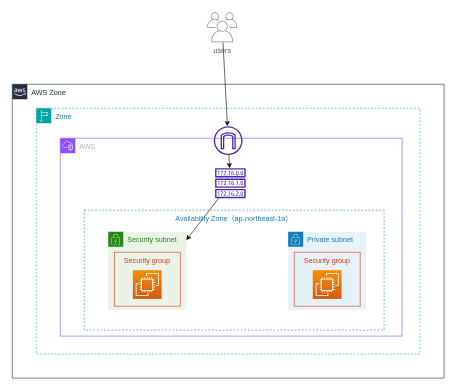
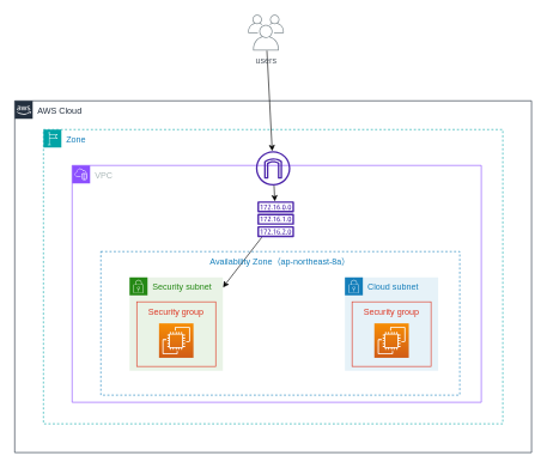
  <mxCell id="0" />
  <mxCell id="1" parent="0" />
- <mxCell id="2" value="AWS Zone" style="points=[[0,0],[0.25,0],[0.5,0],[0.75,0],[1,0],[1,0.25],[1,0.5],[1,0.75],[1,1],[0.75,1],[0.5,1],[0.25,1],[0,1],[0,0.75],[0,0.5],[0,0.25]];outlineConnect=0;gradientColor=none;html=1;whiteSpace=wrap;fontSize=12;fontStyle=0;container=1;pointerEvents=0;collapsible=0;recursiveResize=0;shape=mxgraph.aws4.group;grIcon=mxgraph.aws4.group_aws_cloud_alt;strokeColor=#232F3E;fillColor=none;verticalAlign=top;align=left;spacingLeft=30;fontColor=#232F3E;dashed=0;" parent="1" vertex="1"><mxGeometry x="20" y="140" width="720" height="490" as="geometry" /></mxCell>
+ <mxCell id="2" value="AWS Cloud" style="points=[[0,0],[0.25,0],[0.5,0],[0.75,0],[1,0],[1,0.25],[1,0.5],[1,0.75],[1,1],[0.75,1],[0.5,1],[0.25,1],[0,1],[0,0.75],[0,0.5],[0,0.25]];outlineConnect=0;gradientColor=none;html=1;whiteSpace=wrap;fontSize=12;fontStyle=0;container=1;pointerEvents=0;collapsible=0;recursiveResize=0;shape=mxgraph.aws4.group;grIcon=mxgraph.aws4.group_aws_cloud_alt;strokeColor=#232F3E;fillColor=none;verticalAlign=top;align=left;spacingLeft=30;fontColor=#232F3E;dashed=0;" parent="1" vertex="1"><mxGeometry x="20" y="140" width="720" height="490" as="geometry" /></mxCell>
  <mxCell id="3" value="Zone" style="points=[[0,0],[0.25,0],[0.5,0],[0.75,0],[1,0],[1,0.25],[1,0.5],[1,0.75],[1,1],[0.75,1],[0.5,1],[0.25,1],[0,1],[0,0.75],[0,0.5],[0,0.25]];outlineConnect=0;gradientColor=none;html=1;whiteSpace=wrap;fontSize=12;fontStyle=0;container=1;pointerEvents=0;collapsible=0;recursiveResize=0;shape=mxgraph.aws4.group;grIcon=mxgraph.aws4.group_region;strokeColor=#00A4A6;fillColor=none;verticalAlign=top;align=left;spacingLeft=30;fontColor=#147EBA;dashed=1;" parent="2" vertex="1"><mxGeometry x="40" y="40" width="640" height="410" as="geometry" /></mxCell>
- <mxCell id="4" value="AWS" style="points=[[0,0],[0.25,0],[0.5,0],[0.75,0],[1,0],[1,0.25],[1,0.5],[1,0.75],[1,1],[0.75,1],[0.5,1],[0.25,1],[0,1],[0,0.75],[0,0.5],[0,0.25]];outlineConnect=0;gradientColor=none;html=1;whiteSpace=wrap;fontSize=12;fontStyle=0;container=1;pointerEvents=0;collapsible=0;recursiveResize=0;shape=mxgraph.aws4.group;grIcon=mxgraph.aws4.group_vpc2;strokeColor=#8C4FFF;fillColor=none;verticalAlign=top;align=left;spacingLeft=30;fontColor=#AAB7B8;dashed=0;" parent="3" vertex="1"><mxGeometry x="40" y="50" width="570" height="330" as="geometry" /></mxCell>
+ <mxCell id="4" value="VPC" style="points=[[0,0],[0.25,0],[0.5,0],[0.75,0],[1,0],[1,0.25],[1,0.5],[1,0.75],[1,1],[0.75,1],[0.5,1],[0.25,1],[0,1],[0,0.75],[0,0.5],[0,0.25]];outlineConnect=0;gradientColor=none;html=1;whiteSpace=wrap;fontSize=12;fontStyle=0;container=1;pointerEvents=0;collapsible=0;recursiveResize=0;shape=mxgraph.aws4.group;grIcon=mxgraph.aws4.group_vpc2;strokeColor=#8C4FFF;fillColor=none;verticalAlign=top;align=left;spacingLeft=30;fontColor=#AAB7B8;dashed=0;" parent="3" vertex="1"><mxGeometry x="40" y="50" width="570" height="330" as="geometry" /></mxCell>
  <mxCell id="5" style="edgeStyle=none;html=1;entryX=0.34;entryY=0.25;entryDx=0;entryDy=0;entryPerimeter=0;" parent="4" source="6" target="9" edge="1"><mxGeometry relative="1" as="geometry" /></mxCell>
  <mxCell id="6" value="" style="sketch=0;outlineConnect=0;fontColor=#232F3E;gradientColor=none;fillColor=#4D27AA;strokeColor=none;dashed=0;verticalLabelPosition=bottom;verticalAlign=top;align=center;html=1;fontSize=12;fontStyle=0;aspect=fixed;pointerEvents=1;shape=mxgraph.aws4.route_table;" parent="4" vertex="1"><mxGeometry x="258" y="50" width="51.31" height="50" as="geometry" /></mxCell>
  <mxCell id="7" value="Security subnet" style="points=[[0,0],[0.25,0],[0.5,0],[0.75,0],[1,0],[1,0.25],[1,0.5],[1,0.75],[1,1],[0.75,1],[0.5,1],[0.25,1],[0,1],[0,0.75],[0,0.5],[0,0.25]];outlineConnect=0;gradientColor=none;html=1;whiteSpace=wrap;fontSize=12;fontStyle=0;container=1;pointerEvents=0;collapsible=0;recursiveResize=0;shape=mxgraph.aws4.group;grIcon=mxgraph.aws4.group_security_group;grStroke=0;strokeColor=#248814;fillColor=#E9F3E6;verticalAlign=top;align=left;spacingLeft=30;fontColor=#248814;dashed=0;" parent="4" vertex="1"><mxGeometry x="80" y="156" width="130" height="130" as="geometry" /></mxCell>
- <mxCell id="8" value="Private subnet" style="points=[[0,0],[0.25,0],[0.5,0],[0.75,0],[1,0],[1,0.25],[1,0.5],[1,0.75],[1,1],[0.75,1],[0.5,1],[0.25,1],[0,1],[0,0.75],[0,0.5],[0,0.25]];outlineConnect=0;gradientColor=none;html=1;whiteSpace=wrap;fontSize=12;fontStyle=0;container=1;pointerEvents=0;collapsible=0;recursiveResize=0;shape=mxgraph.aws4.group;grIcon=mxgraph.aws4.group_security_group;grStroke=0;strokeColor=#147EBA;fillColor=#E6F2F8;verticalAlign=top;align=left;spacingLeft=30;fontColor=#147EBA;dashed=0;" parent="4" vertex="1"><mxGeometry x="380" y="156" width="130" height="130" as="geometry" /></mxCell>
- <mxCell id="9" value="Availability Zone（ap-northeast-1a）" style="fillColor=none;strokeColor=#147EBA;dashed=1;verticalAlign=top;fontStyle=0;fontColor=#147EBA;" parent="4" vertex="1"><mxGeometry x="40" y="120" width="500" height="200" as="geometry" /></mxCell>
+ <mxCell id="8" value="Cloud subnet" style="points=[[0,0],[0.25,0],[0.5,0],[0.75,0],[1,0],[1,0.25],[1,0.5],[1,0.75],[1,1],[0.75,1],[0.5,1],[0.25,1],[0,1],[0,0.75],[0,0.5],[0,0.25]];outlineConnect=0;gradientColor=none;html=1;whiteSpace=wrap;fontSize=12;fontStyle=0;container=1;pointerEvents=0;collapsible=0;recursiveResize=0;shape=mxgraph.aws4.group;grIcon=mxgraph.aws4.group_security_group;grStroke=0;strokeColor=#147EBA;fillColor=#E6F2F8;verticalAlign=top;align=left;spacingLeft=30;fontColor=#147EBA;dashed=0;" parent="4" vertex="1"><mxGeometry x="380" y="156" width="130" height="130" as="geometry" /></mxCell>
+ <mxCell id="9" value="Availability Zone（ap-northeast-8a）" style="fillColor=none;strokeColor=#147EBA;dashed=1;verticalAlign=top;fontStyle=0;fontColor=#147EBA;" parent="4" vertex="1"><mxGeometry x="40" y="120" width="500" height="200" as="geometry" /></mxCell>
  <mxCell id="10" value="" style="sketch=0;points=[[0,0,0],[0.25,0,0],[0.5,0,0],[0.75,0,0],[1,0,0],[0,1,0],[0.25,1,0],[0.5,1,0],[0.75,1,0],[1,1,0],[0,0.25,0],[0,0.5,0],[0,0.75,0],[1,0.25,0],[1,0.5,0],[1,0.75,0]];outlineConnect=0;fontColor=#232F3E;gradientColor=#F78E04;gradientDirection=north;fillColor=#D05C17;strokeColor=#ffffff;dashed=0;verticalLabelPosition=bottom;verticalAlign=top;align=center;html=1;fontSize=12;fontStyle=0;aspect=fixed;shape=mxgraph.aws4.resourceIcon;resIcon=mxgraph.aws4.ec2;" parent="4" vertex="1"><mxGeometry x="421" y="220" width="48" height="48" as="geometry" /></mxCell>
  <mxCell id="11" value="Security group" style="fillColor=none;strokeColor=#DD3522;verticalAlign=top;fontStyle=0;fontColor=#DD3522;" vertex="1" parent="4"><mxGeometry x="90" y="190" width="110" height="90" as="geometry" /></mxCell>
  <mxCell id="12" value="Security group" style="fillColor=none;strokeColor=#DD3522;verticalAlign=top;fontStyle=0;fontColor=#DD3522;" vertex="1" parent="4"><mxGeometry x="390" y="190" width="110" height="90" as="geometry" /></mxCell>
  <mxCell id="13" value="" style="sketch=0;points=[[0,0,0],[0.25,0,0],[0.5,0,0],[0.75,0,0],[1,0,0],[0,1,0],[0.25,1,0],[0.5,1,0],[0.75,1,0],[1,1,0],[0,0.25,0],[0,0.5,0],[0,0.75,0],[1,0.25,0],[1,0.5,0],[1,0.75,0]];outlineConnect=0;fontColor=#232F3E;gradientColor=#F78E04;gradientDirection=north;fillColor=#D05C17;strokeColor=#ffffff;dashed=0;verticalLabelPosition=bottom;verticalAlign=top;align=center;html=1;fontSize=12;fontStyle=0;aspect=fixed;shape=mxgraph.aws4.resourceIcon;resIcon=mxgraph.aws4.ec2;" vertex="1" parent="4"><mxGeometry x="121" y="220" width="48" height="48" as="geometry" /></mxCell>
  <mxCell id="14" value="" style="edgeStyle=none;html=1;" parent="3" source="15" target="6" edge="1"><mxGeometry relative="1" as="geometry" /></mxCell>
  <mxCell id="15" value="" style="sketch=0;outlineConnect=0;fontColor=#232F3E;gradientColor=none;fillColor=#4D27AA;strokeColor=none;dashed=0;verticalLabelPosition=bottom;verticalAlign=top;align=center;html=1;fontSize=12;fontStyle=0;aspect=fixed;pointerEvents=1;shape=mxgraph.aws4.internet_gateway;" parent="3" vertex="1"><mxGeometry x="296" y="30" width="48" height="48" as="geometry" /></mxCell>
  <mxCell id="16" style="edgeStyle=none;html=1;" parent="1" source="17" target="15" edge="1"><mxGeometry relative="1" as="geometry" /></mxCell>
  <mxCell id="17" value="users" style="sketch=0;outlineConnect=0;gradientColor=none;fontColor=#545B64;strokeColor=none;fillColor=#879196;dashed=0;verticalLabelPosition=bottom;verticalAlign=top;align=center;html=1;fontSize=12;fontStyle=0;aspect=fixed;shape=mxgraph.aws4.illustration_users;pointerEvents=1" parent="1" vertex="1"><mxGeometry x="345" y="20" width="50" height="50" as="geometry" /></mxCell>
